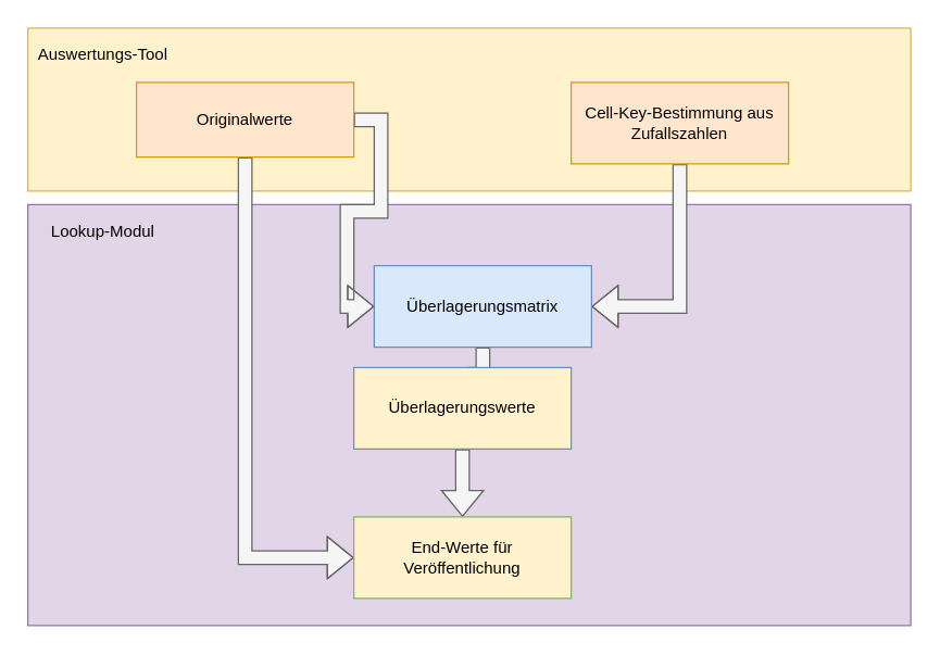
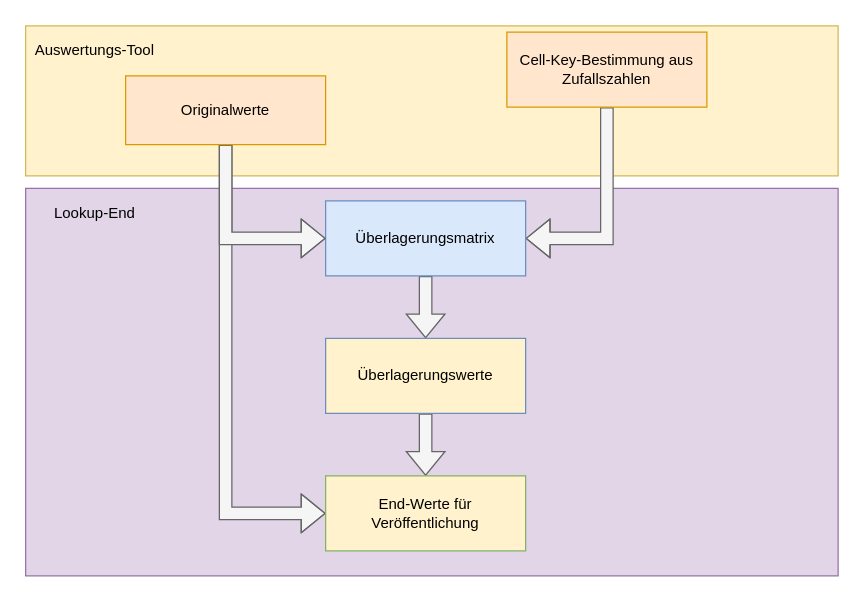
  <mxCell id="0" />
  <mxCell id="1" parent="0" />
  <mxCell id="2" value="" style="rounded=0;whiteSpace=wrap;html=1;fillColor=#e1d5e7;strokeColor=#9673a6;" vertex="1" parent="1"><mxGeometry x="20" y="150" width="650" height="310" as="geometry" /></mxCell>
  <mxCell id="3" value="" style="rounded=0;whiteSpace=wrap;html=1;fillColor=#fff2cc;strokeColor=#d6b656;" vertex="1" parent="1"><mxGeometry x="20" y="20" width="650" height="120" as="geometry" /></mxCell>
  <mxCell id="4" style="edgeStyle=orthogonalEdgeStyle;shape=flexArrow;rounded=0;orthogonalLoop=1;jettySize=auto;html=1;entryX=1;entryY=0.5;entryDx=0;entryDy=0;fillColor=#f5f5f5;strokeColor=#666666;" edge="1" parent="1" source="5" target="7"><mxGeometry relative="1" as="geometry" /></mxCell>
- <mxCell id="5" value="Cell-Key-Bestimmung aus Zufallszahlen" style="rounded=0;whiteSpace=wrap;html=1;fillColor=#ffe6cc;strokeColor=#d79b00;" vertex="1" parent="1"><mxGeometry x="420" y="60" width="160" height="60" as="geometry" /></mxCell>
+ <mxCell id="5" value="Cell-Key-Bestimmung aus Zufallszahlen" style="rounded=0;whiteSpace=wrap;html=1;fillColor=#ffe6cc;strokeColor=#d79b00;" vertex="1" parent="1"><mxGeometry x="405" y="25" width="160" height="60" as="geometry" /></mxCell>
  <mxCell id="6" style="edgeStyle=orthogonalEdgeStyle;shape=flexArrow;rounded=0;orthogonalLoop=1;jettySize=auto;html=1;entryX=0.5;entryY=0;entryDx=0;entryDy=0;fillColor=#f5f5f5;strokeColor=#666666;" edge="1" parent="1" source="7" target="12"><mxGeometry relative="1" as="geometry" /></mxCell>
- <mxCell id="7" value="Überlagerungsmatrix" style="rounded=0;whiteSpace=wrap;html=1;fillColor=#dae8fc;strokeColor=#6c8ebf;" vertex="1" parent="1"><mxGeometry x="275" y="195" width="160" height="60" as="geometry" /></mxCell>
+ <mxCell id="7" value="Überlagerungsmatrix" style="rounded=0;whiteSpace=wrap;html=1;fillColor=#dae8fc;strokeColor=#6c8ebf;" vertex="1" parent="1"><mxGeometry x="260" y="160" width="160" height="60" as="geometry" /></mxCell>
  <mxCell id="8" style="edgeStyle=orthogonalEdgeStyle;shape=flexArrow;rounded=0;orthogonalLoop=1;jettySize=auto;html=1;entryX=0;entryY=0.5;entryDx=0;entryDy=0;fillColor=#f5f5f5;strokeColor=#666666;" edge="1" parent="1" source="10" target="13"><mxGeometry relative="1" as="geometry" /></mxCell>
  <mxCell id="9" style="edgeStyle=orthogonalEdgeStyle;shape=flexArrow;rounded=0;orthogonalLoop=1;jettySize=auto;html=1;entryX=0;entryY=0.5;entryDx=0;entryDy=0;fillColor=#f5f5f5;strokeColor=#666666;" edge="1" parent="1" source="10" target="7"><mxGeometry relative="1" as="geometry" /></mxCell>
  <mxCell id="10" value="Originalwerte" style="rounded=0;whiteSpace=wrap;html=1;fillColor=#ffe6cc;strokeColor=#d79b00;" vertex="1" parent="1"><mxGeometry x="100" y="60" width="160" height="55" as="geometry" /></mxCell>
  <mxCell id="11" style="edgeStyle=orthogonalEdgeStyle;shape=flexArrow;rounded=0;orthogonalLoop=1;jettySize=auto;html=1;fillColor=#f5f5f5;strokeColor=#666666;" edge="1" parent="1" source="12" target="13"><mxGeometry relative="1" as="geometry" /></mxCell>
  <mxCell id="12" value="Überlagerungswerte" style="rounded=0;whiteSpace=wrap;html=1;fillColor=#fff2cc;strokeColor=#6c8ebf;" vertex="1" parent="1"><mxGeometry x="260" y="270" width="160" height="60" as="geometry" /></mxCell>
  <mxCell id="13" value="End-Werte für Veröffentlichung" style="rounded=0;whiteSpace=wrap;html=1;fillColor=#fff2cc;strokeColor=#82b366;" vertex="1" parent="1"><mxGeometry x="260" y="380" width="160" height="60" as="geometry" /></mxCell>
  <mxCell id="14" value="Auswertungs-Tool" style="text;html=1;resizable=0;autosize=1;align=center;verticalAlign=middle;points=[];fillColor=none;strokeColor=none;rounded=0;" vertex="1" parent="1"><mxGeometry x="20" y="30" width="110" height="20" as="geometry" /></mxCell>
- <mxCell id="15" value="Lookup-Modul" style="text;html=1;resizable=0;autosize=1;align=center;verticalAlign=middle;points=[];fillColor=none;strokeColor=none;rounded=0;" vertex="1" parent="1"><mxGeometry x="30" y="160" width="90" height="20" as="geometry" /></mxCell>
+ <mxCell id="15" value="Lookup-End" style="text;html=1;resizable=0;autosize=1;align=center;verticalAlign=middle;points=[];fillColor=none;strokeColor=none;rounded=0;" vertex="1" parent="1"><mxGeometry x="30" y="160" width="90" height="20" as="geometry" /></mxCell>
